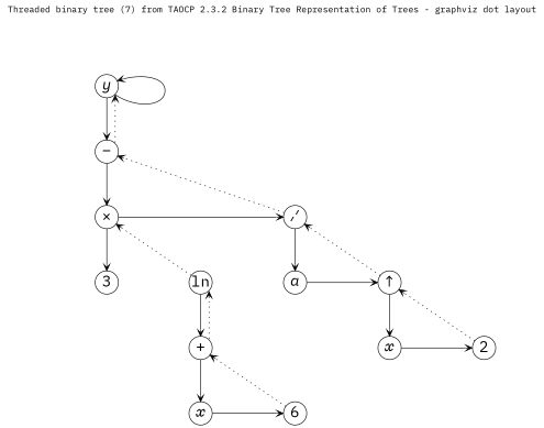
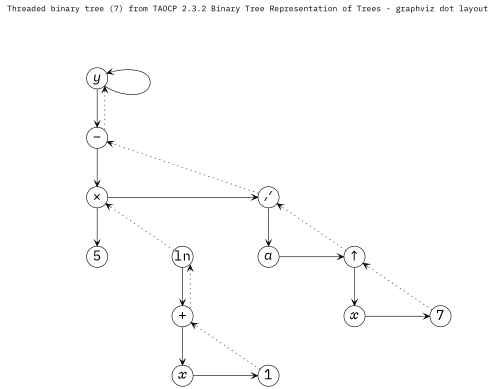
  digraph {
    fontname="IBM Plex Mono"
    label="Threaded binary tree (7) from TAOCP 2.3.2 Binary Tree Representation of Trees - graphviz dot layout\n"
    labelloc=t
    nodesep=1
    ranksep=0.9
    splines=false
    node [fixedsize=true fontname="IBM Plex Mono" fontsize=24 shape=circle]
    edge [arrowhead=open fontname="IBM Plex Mono" style=invis]
    y_0 [height=0 shape=point style=invis width=0]
    y_1 [height=0 shape=point style=invis width=0]
    y_2 [height=0 shape=point style=invis width=0]
    y_3 [height=0 shape=point style=invis width=0]
    y_4 [height=0 shape=point style=invis width=0]
    y_5 [height=0 shape=point style=invis width=0]
    x_0 [height=0 shape=point style=invis width=0]
    x_1 [height=0 shape=point style=invis width=0]
    x_2 [height=0 shape=point style=invis width=0]
    x_3 [height=0 shape=point style=invis width=0]
    x_4 [height=0 shape=point style=invis width=0]
    n12 [label=<<i>y</i>> width=0.5]
    n13 [label=<&minus;> width=0.5]
    n14 [label=<&times;> width=0.5]
    n15 [label=<&#x2215;> width=0.5]
-   n16 [label=3 width=0.5]
+   n16 [label=5 width=0.5]
    n17 [label=ln width=0.5]
    n18 [label=<<i>a</i>> width=0.5]
    n19 [label=<&#x2191;> width=0.5]
    n20 [label=<&#x002b;> width=0.5]
    n21 [label=<<i>x</i>> width=0.5]
-   n22 [label=2 width=0.5]
+   n22 [label=7 width=0.5]
    n23 [label=<<i>x</i>> width=0.5]
-   n24 [label=6 width=0.5]
+   n24 [label=1 width=0.5]
    subgraph sub_1 {
      y_0
      y_1
      y_2
      y_3
      y_4
      y_5
    }
    subgraph sub_2 {
      rank=same
      x_0
      x_1
      x_2
      x_3
      x_4
    }
    subgraph sub_3 {
      rank=same
      y_0
      n12
    }
    subgraph sub_4 {
      rank=same
      y_1
      n13
    }
    subgraph sub_5 {
      rank=same
      y_2
      n14
      n15
    }
    subgraph sub_6 {
      rank=same
      y_3
      n16
      n17
      n18
      n19
    }
    subgraph sub_7 {
      rank=same
      y_4
      n20
      n21
      n22
    }
    subgraph sub_8 {
      rank=same
      y_5
      n23
      n24
    }
    subgraph sub_9 {
      x_0
      x_1
      x_2
      x_3
      x_4
      n12
      n13
      n14
      n15
      n16
      n17
      n18
      n19
      n20
      n21
      n22
      n23
      n24
    }
    subgraph sub_10 {
      y_0
      y_1
      y_2
      y_3
      y_4
      y_5
      n12
      n13
      n14
      n15
      n16
      n17
      n18
      n19
      n20
      n21
      n22
      n23
      n24
    }
    subgraph sub_11 {
      n12
      n13
      n14
      n15
      n17
      n19
      n20
      n22
      n24
    }
    y_0 -> y_1
    y_0 -> n12 [weight=10]
    y_1 -> y_2
    y_1 -> n13 [weight=10]
    y_2 -> y_3
    y_2 -> n14 [weight=10]
    y_3 -> y_4
    y_3 -> n16 [weight=10]
    y_4 -> y_5
    y_4 -> n20 [weight=10]
    y_5 -> n23 [weight=10]
    x_0 -> x_1
    x_0 -> n12 [weight=100]
    x_1 -> x_2
    x_1 -> n17 [weight=100]
    x_2 -> x_3
    x_2 -> n15 [weight=100]
    x_3 -> x_4
    x_3 -> n19 [weight=100]
    x_4 -> n22 [weight=100]
    n12 -> n12 [tailport=se style=""]
    n12 -> n13 [weight=100 style=""]
    n13 -> n12 [headport=se style=dotted tailport=ne]
    n13 -> n14 [weight=100 style=""]
    n14 -> n15 [weight=10 style=""]
    n14 -> n16 [weight=100 style=""]
    n15 -> n13 [style=dotted]
    n15 -> n18 [weight=100 style=""]
    n17 -> n14 [style=dotted]
    n17 -> n18 [weight=10]
    n17 -> n20 [weight=100 style=""]
    n18 -> n19 [weight=10 style=""]
    n18 -> n24 [weight=100]
    n19 -> n15 [style=dotted]
    n19 -> n21 [weight=100 style=""]
    n20 -> n17 [headport=se style=dotted tailport=ne]
    n20 -> n21 [weight=10]
    n20 -> n23 [weight=100 style=""]
    n21 -> n22 [weight=10 style=""]
    n22 -> n19 [style=dotted]
    n23 -> n24 [weight=10 style=""]
    n24 -> n20 [style=dotted]
  }
